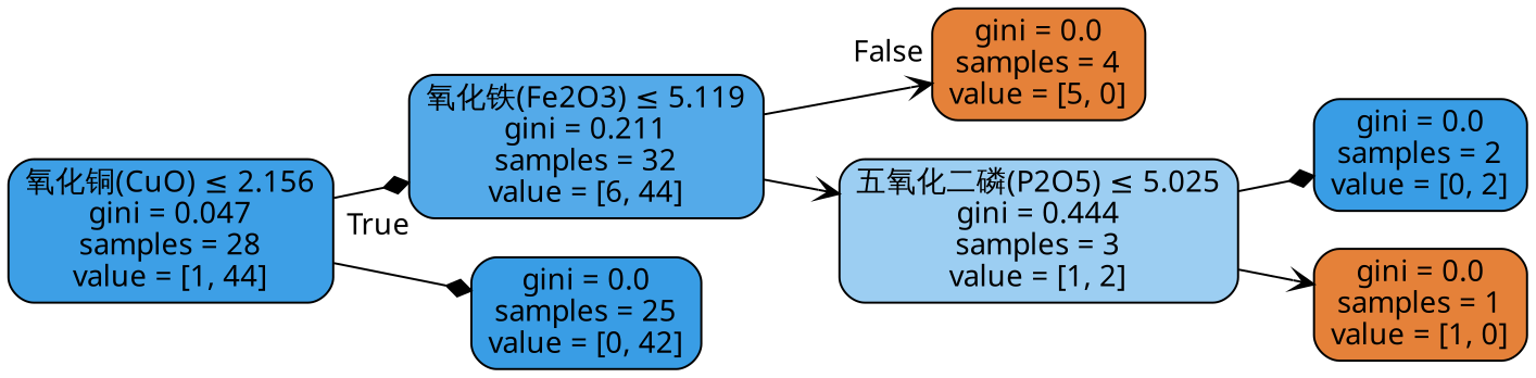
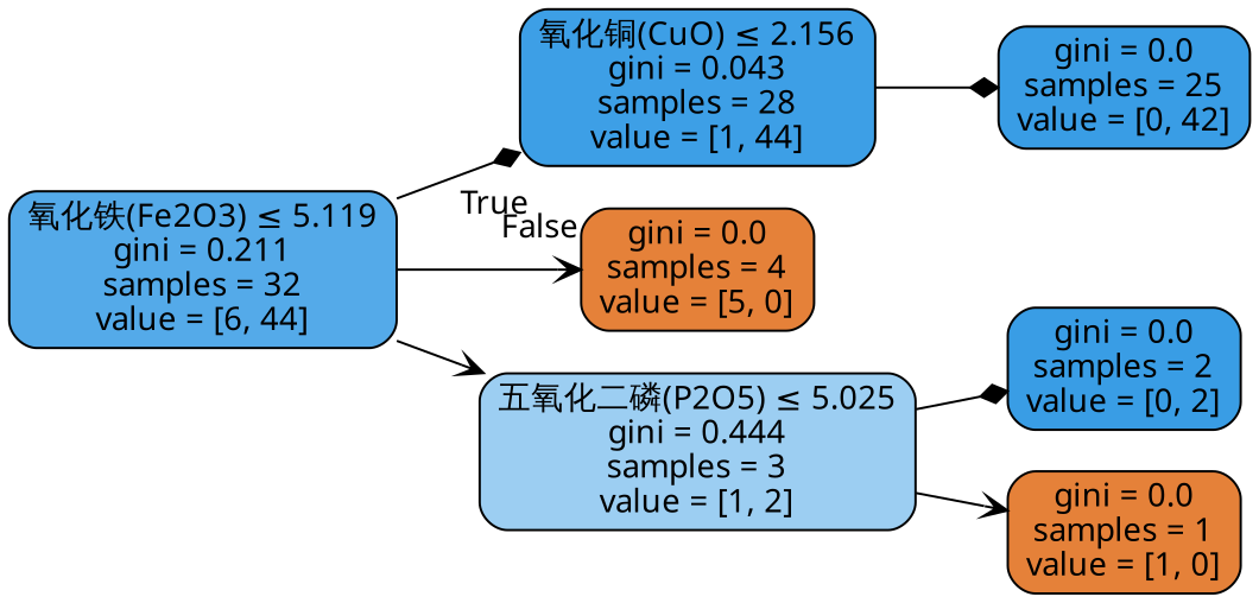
  digraph {
    rankdir=LR
    node [color=black fillcolor="#e58139" fontname=DengXian shape=box style="filled, rounded"]
    edge [arrowhead=diamond fontname=DengXian]
    n1 [fillcolor="#54aae9" label=<氧化铁(Fe2O3) &le; 5.119<br/>gini = 0.211<br/>samples = 32<br/>value = [6, 44]>]
-   n2 [fillcolor="#3d9fe6" label=<氧化铜(CuO) &le; 2.156<br/>gini = 0.047<br/>samples = 28<br/>value = [1, 44]>]
+   n2 [fillcolor="#3d9fe6" label=<氧化铜(CuO) &le; 2.156<br/>gini = 0.043<br/>samples = 28<br/>value = [1, 44]>]
    n3 [label=<gini = 0.0<br/>samples = 4<br/>value = [5, 0]>]
    n4 [fillcolor="#9ccef2" label=<五氧化二磷(P2O5) &le; 5.025<br/>gini = 0.444<br/>samples = 3<br/>value = [1, 2]>]
    n5 [fillcolor="#399de5" label=<gini = 0.0<br/>samples = 25<br/>value = [0, 42]>]
    n6 [fillcolor="#399de5" label=<gini = 0.0<br/>samples = 2<br/>value = [0, 2]>]
    n7 [label=<gini = 0.0<br/>samples = 1<br/>value = [1, 0]>]
-   n2 -> n1 [headlabel=True labelangle=45 labeldistance=2.5]
+   n1 -> n2 [headlabel=True labelangle=45 labeldistance=2.5]
    n1 -> n3 [arrowhead=vee headlabel=False labelangle=-45 labeldistance=2.5]
    n1 -> n4 [arrowhead=vee]
    n2 -> n5
    n4 -> n6
    n4 -> n7 [arrowhead=vee]
  }
